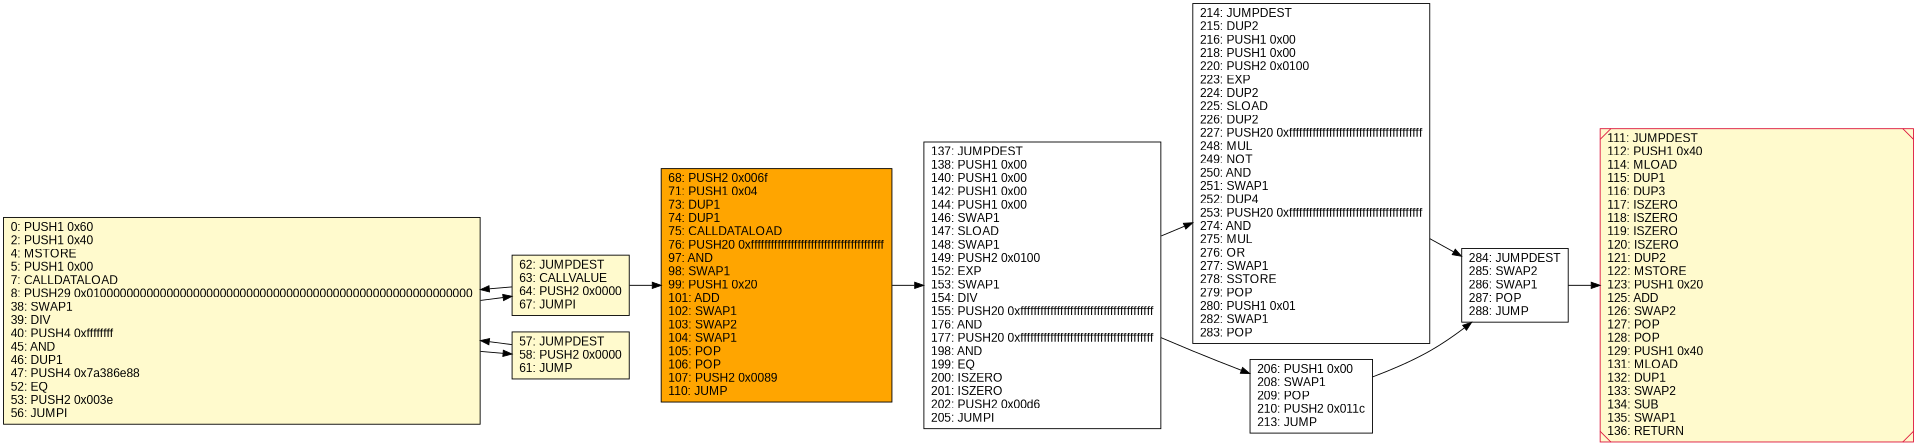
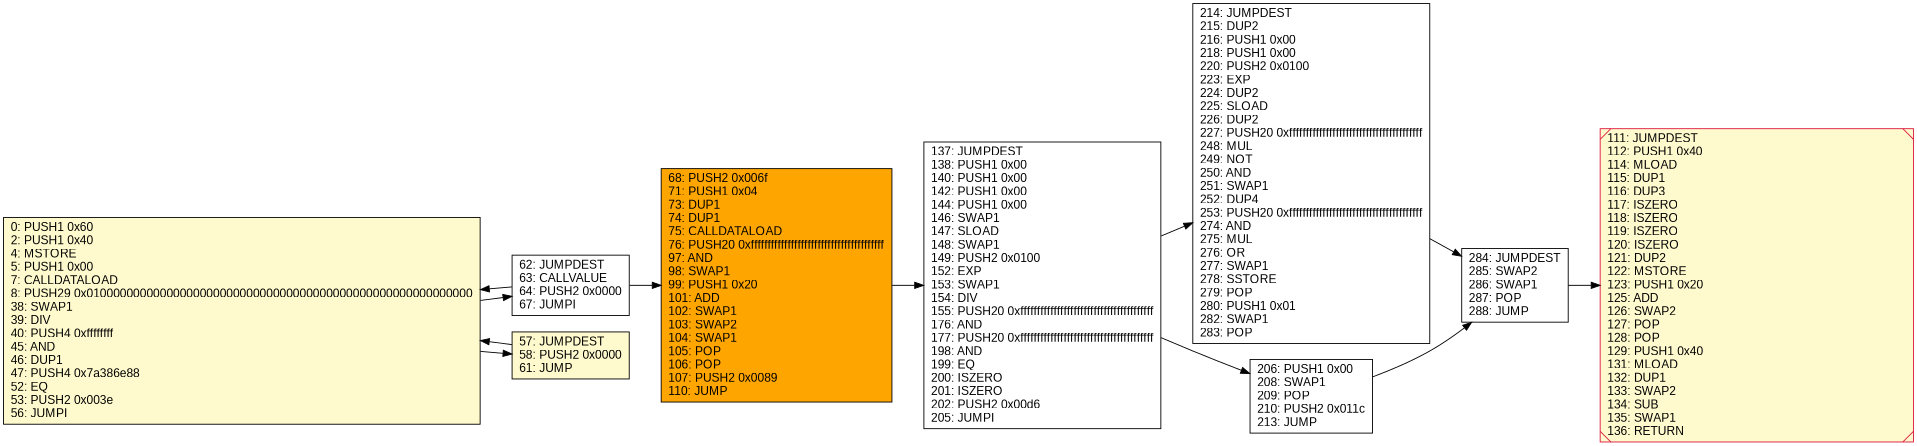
  digraph {
    rankdir=LR
    node [color=black fillcolor=lemonchiffon fontcolor=black fontname=arial shape=box style=filled]
    n1 [label="0: PUSH1 0x60\l2: PUSH1 0x40\l4: MSTORE\l5: PUSH1 0x00\l7: CALLDATALOAD\l8: PUSH29 0x0100000000000000000000000000000000000000000000000000000000\l38: SWAP1\l39: DIV\l40: PUSH4 0xffffffff\l45: AND\l46: DUP1\l47: PUSH4 0x7a386e88\l52: EQ\l53: PUSH2 0x003e\l56: JUMPI\l"]
-   n2 [label="62: JUMPDEST\l63: CALLVALUE\l64: PUSH2 0x0000\l67: JUMPI\l"]
+   n2 [fillcolor=white label="62: JUMPDEST\l63: CALLVALUE\l64: PUSH2 0x0000\l67: JUMPI\l"]
    n3 [label="57: JUMPDEST\l58: PUSH2 0x0000\l61: JUMP\l"]
    n4 [fillcolor=orange label="68: PUSH2 0x006f\l71: PUSH1 0x04\l73: DUP1\l74: DUP1\l75: CALLDATALOAD\l76: PUSH20 0xffffffffffffffffffffffffffffffffffffffff\l97: AND\l98: SWAP1\l99: PUSH1 0x20\l101: ADD\l102: SWAP1\l103: SWAP2\l104: SWAP1\l105: POP\l106: POP\l107: PUSH2 0x0089\l110: JUMP\l"]
    n5 [color=crimson label="111: JUMPDEST\l112: PUSH1 0x40\l114: MLOAD\l115: DUP1\l116: DUP3\l117: ISZERO\l118: ISZERO\l119: ISZERO\l120: ISZERO\l121: DUP2\l122: MSTORE\l123: PUSH1 0x20\l125: ADD\l126: SWAP2\l127: POP\l128: POP\l129: PUSH1 0x40\l131: MLOAD\l132: DUP1\l133: SWAP2\l134: SUB\l135: SWAP1\l136: RETURN\l" shape=Msquare]
    n6 [fillcolor=white label="214: JUMPDEST\l215: DUP2\l216: PUSH1 0x00\l218: PUSH1 0x00\l220: PUSH2 0x0100\l223: EXP\l224: DUP2\l225: SLOAD\l226: DUP2\l227: PUSH20 0xffffffffffffffffffffffffffffffffffffffff\l248: MUL\l249: NOT\l250: AND\l251: SWAP1\l252: DUP4\l253: PUSH20 0xffffffffffffffffffffffffffffffffffffffff\l274: AND\l275: MUL\l276: OR\l277: SWAP1\l278: SSTORE\l279: POP\l280: PUSH1 0x01\l282: SWAP1\l283: POP\l"]
    n7 [fillcolor=white label="284: JUMPDEST\l285: SWAP2\l286: SWAP1\l287: POP\l288: JUMP\l"]
    n8 [fillcolor=white label="137: JUMPDEST\l138: PUSH1 0x00\l140: PUSH1 0x00\l142: PUSH1 0x00\l144: PUSH1 0x00\l146: SWAP1\l147: SLOAD\l148: SWAP1\l149: PUSH2 0x0100\l152: EXP\l153: SWAP1\l154: DIV\l155: PUSH20 0xffffffffffffffffffffffffffffffffffffffff\l176: AND\l177: PUSH20 0xffffffffffffffffffffffffffffffffffffffff\l198: AND\l199: EQ\l200: ISZERO\l201: ISZERO\l202: PUSH2 0x00d6\l205: JUMPI\l"]
    n9 [fillcolor=white label="206: PUSH1 0x00\l208: SWAP1\l209: POP\l210: PUSH2 0x011c\l213: JUMP\l"]
    n1 -> n2
    n1 -> n3
    n2 -> n1
    n2 -> n4
    n3 -> n1
    n4 -> n8
    n6 -> n7
    n7 -> n5
    n8 -> n6
    n8 -> n9
    n9 -> n7
  }
